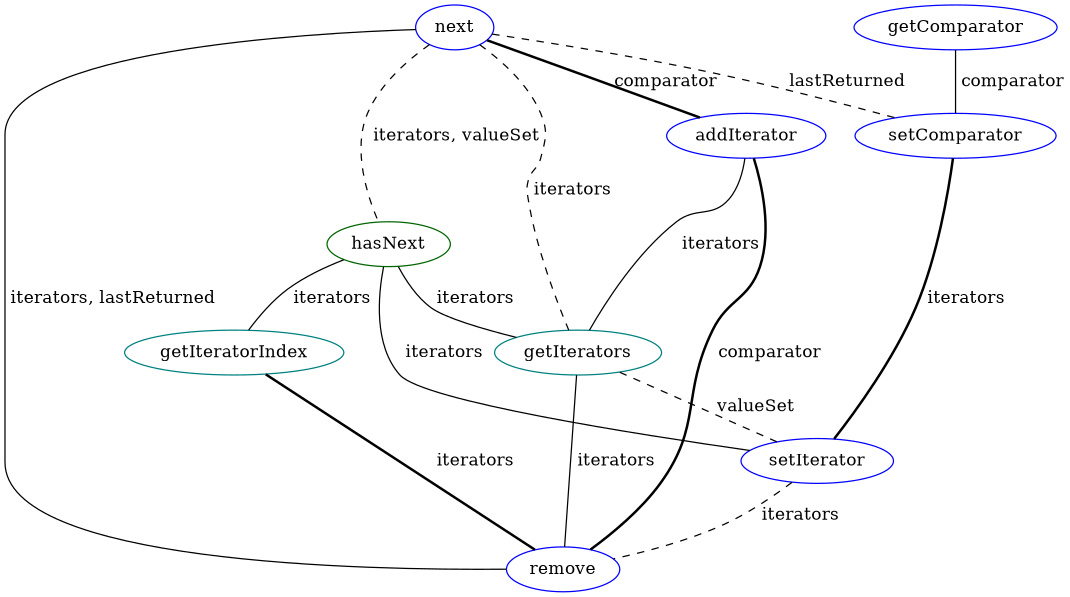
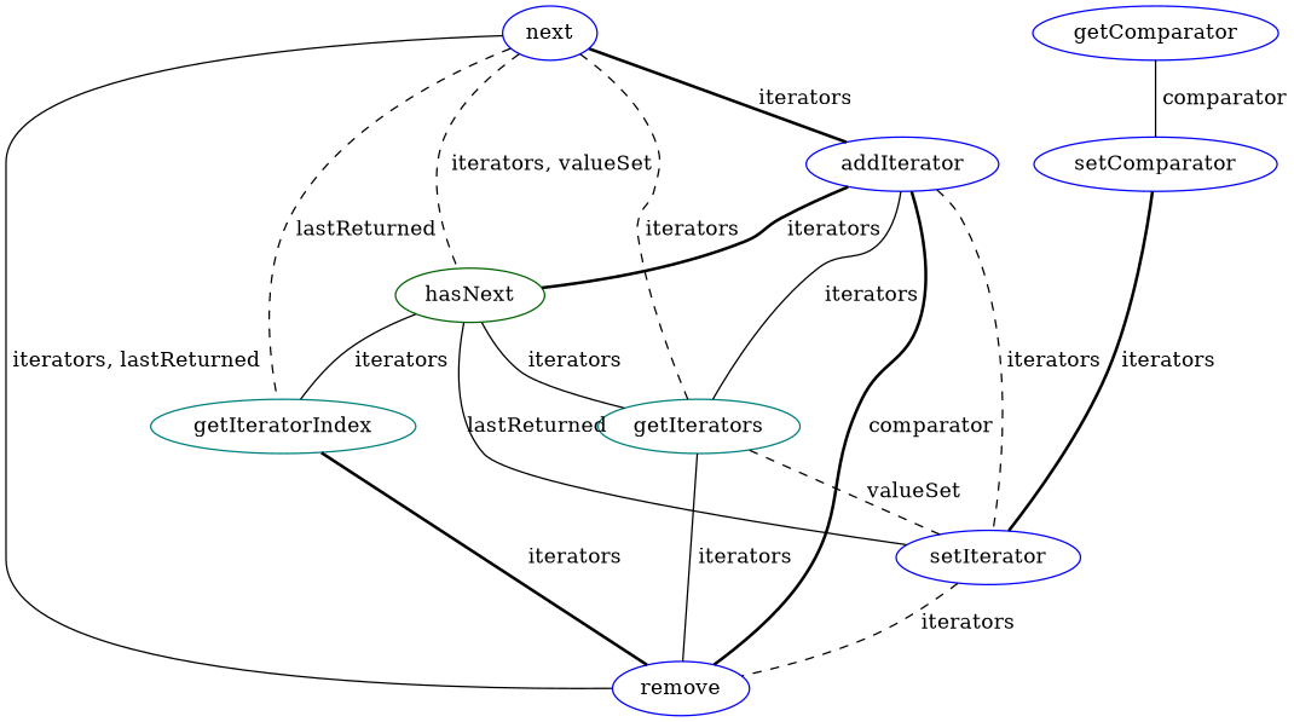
  digraph {
    node [color=blue]
    edge [dir=none style=solid]
    next
    addIterator
    getIteratorIndex [color=teal]
    hasNext [color=darkgreen]
    getIterators [color=teal]
    remove
    setIterator
    getComparator
    setComparator
-   next -> addIterator [label=" comparator" style=bold]
-   next -> setComparator [label=" lastReturned" style=dashed]
+   next -> addIterator [label=" iterators" style=bold]
+   next -> getIteratorIndex [label=" lastReturned" style=dashed]
    next -> hasNext [label=" iterators, valueSet" style=dashed]
    next -> getIterators [label=" iterators" style=dashed]
    next -> remove [label=" iterators, lastReturned"]
+   addIterator -> hasNext [label=" iterators" style=bold]
    addIterator -> getIterators [label=" iterators"]
    addIterator -> remove [label=" comparator" style=bold]
+   addIterator -> setIterator [label=" iterators" style=dashed]
    getIteratorIndex -> remove [label=" iterators" style=bold]
    hasNext -> getIteratorIndex [label=" iterators"]
    hasNext -> getIterators [label=" iterators"]
-   hasNext -> setIterator [label=" iterators"]
+   hasNext -> setIterator [label=" lastReturned"]
    getIterators -> remove [label=" iterators"]
    getIterators -> setIterator [label=" valueSet" style=dashed]
    setIterator -> remove [label=" iterators" style=dashed]
    getComparator -> setComparator [label=" comparator"]
    setComparator -> setIterator [label=" iterators" style=bold]
  }
